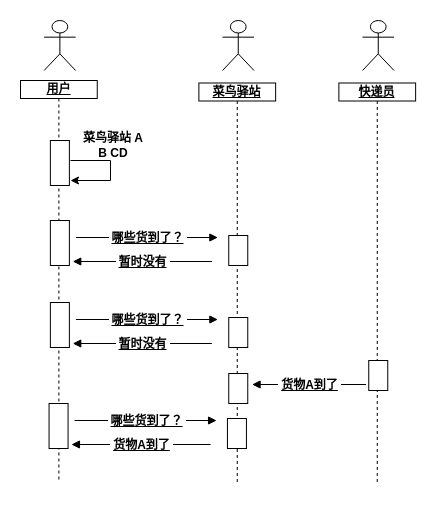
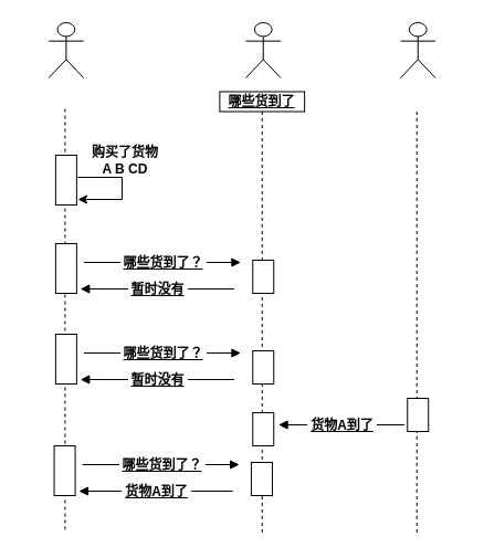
  <mxCell id="0" />
  <mxCell id="1" parent="0" />
  <mxCell id="2" style="shape=rect;fillColor=none;strokeColor=none;shadow=0;strokeWidth=1;opacity=100.0;gliffyId=10;" vertex="1" parent="1"><mxGeometry x="20" y="80" width="140" height="400" as="geometry" /></mxCell>
- <mxCell id="3" value="&lt;div style='width: 73.75px;height:auto;word-break: break-word;'&gt;&lt;div align=&quot;center&quot;&gt;&lt;span style=&quot;font-size: 12px; font-family: Arial; white-space: pre-wrap; font-weight: bold; text-decoration: underline; line-height: 14px; color: rgb(0, 0, 0);&quot;&gt;用户&lt;/span&gt;&lt;/div&gt;&lt;/div&gt;" style="shape=rect;shadow=0;strokeWidth=1;fillColor=#FFFFFF;strokeColor=#000000;opacity=100.0;html=1;nl2Br=0;verticalAlign=top;align=center;spacingLeft=0.0;spacingRight=0;spacingTop=-5.0;spacingBottom=2;whiteSpace=wrap;gliffyId=11;" vertex="1" parent="2"><mxGeometry width="76.75" height="18" as="geometry" /></mxCell>
  <mxCell id="4" style="shape=line;direction=south;dashed=1;shadow=0;strokeWidth=1;fillColor=#FFFFFF;strokeColor=#000000;opacity=100.0;gliffyId=13;" vertex="1" parent="2"><mxGeometry y="18" width="76.75" height="382" as="geometry" /></mxCell>
  <mxCell id="5" value="" style="endArrow=classic;html=1;rounded=0;" edge="1" parent="2"><mxGeometry width="50" height="50" relative="1" as="geometry"><mxPoint x="50" y="80" as="sourcePoint" /><mxPoint x="50" y="100" as="targetPoint" /><Array as="points"><mxPoint x="90" y="80" /><mxPoint x="90" y="100" /></Array></mxGeometry></mxCell>
- <mxCell id="6" value="&lt;b&gt;菜鸟驿站 A B CD&lt;/b&gt;" style="text;html=1;strokeColor=none;fillColor=none;align=center;verticalAlign=middle;whiteSpace=wrap;rounded=0;" vertex="1" parent="2"><mxGeometry x="58" y="50" width="70" height="30" as="geometry" /></mxCell>
+ <mxCell id="6" value="&lt;b&gt;购买了货物 A B CD&lt;/b&gt;" style="text;html=1;strokeColor=none;fillColor=none;align=center;verticalAlign=middle;whiteSpace=wrap;rounded=0;" vertex="1" parent="2"><mxGeometry x="58" y="50" width="70" height="30" as="geometry" /></mxCell>
  <mxCell id="7" style="shape=umlActor;verticalLabelPosition=bottom;verticalAlign=bottom;shadow=0;strokeWidth=1;fillColor=#FFFFFF;strokeColor=#000000;opacity=100.0;gliffyId=9;" vertex="1" parent="1"><mxGeometry x="43.625" y="20" width="31.5" height="50" as="geometry" /></mxCell>
  <mxCell id="8" style="shape=rect;fillColor=none;strokeColor=none;shadow=0;strokeWidth=1;opacity=100.0;gliffyId=5;" vertex="1" parent="1"><mxGeometry x="338.375" y="82.5" width="76.75" height="400" as="geometry" /></mxCell>
- <mxCell id="9" value="&lt;div style='width: 73.75px;height:auto;word-break: break-word;'&gt;&lt;div align=&quot;center&quot;&gt;&lt;span style=&quot;font-size: 12px; font-family: Arial; white-space: pre-wrap; font-weight: bold; text-decoration: underline; line-height: 14px; color: rgb(0, 0, 0);&quot;&gt;快递员&lt;/span&gt;&lt;/div&gt;&lt;/div&gt;" style="shape=rect;shadow=0;strokeWidth=1;fillColor=#FFFFFF;strokeColor=#000000;opacity=100.0;html=1;nl2Br=0;verticalAlign=top;align=center;spacingLeft=0.0;spacingRight=0;spacingTop=-5.0;spacingBottom=2;whiteSpace=wrap;gliffyId=6;" vertex="1" parent="8"><mxGeometry width="76.75" height="18" as="geometry" /></mxCell>
  <mxCell id="10" style="shape=line;direction=south;dashed=1;shadow=0;strokeWidth=1;fillColor=#FFFFFF;strokeColor=#000000;opacity=100.0;gliffyId=8;" vertex="1" parent="8"><mxGeometry y="18" width="76.75" height="382" as="geometry" /></mxCell>
  <mxCell id="11" style="shape=umlActor;verticalLabelPosition=bottom;verticalAlign=bottom;shadow=0;strokeWidth=1;fillColor=#FFFFFF;strokeColor=#000000;opacity=100.0;gliffyId=4;" vertex="1" parent="1"><mxGeometry x="362" y="20" width="31.5" height="50" as="geometry" /></mxCell>
  <mxCell id="12" style="shape=rect;shadow=0;strokeWidth=1;fillColor=#FFFFFF;strokeColor=#000000;opacity=100.0;gliffyId=19;" vertex="1" parent="1"><mxGeometry x="49.875" y="140" width="19" height="45" as="geometry" /></mxCell>
  <mxCell id="13" style="shape=rect;shadow=0;strokeWidth=1;fillColor=#FFFFFF;strokeColor=#000000;opacity=100.0;gliffyId=37;" vertex="1" parent="1"><mxGeometry x="49.875" y="220" width="19" height="45" as="geometry" /></mxCell>
  <mxCell id="14" style="shape=filledEdge;strokeWidth=1;strokeColor=#000000;fillColor=none;startArrow=none;startFill=0;startSize=6;endArrow=block;endFill=1;endSize=6;rounded=0;html=1;nl2Br=0;gliffyId=35;edgeStyle=orthogonalEdgeStyle;" edge="1" parent="1"><mxGeometry width="100" height="100" relative="1" as="geometry"><mxPoint x="75.375" y="237" as="sourcePoint" /><mxPoint x="217.389" y="237" as="targetPoint" /></mxGeometry></mxCell>
  <mxCell id="15" value="&lt;div style='width: 78.0px;height:auto;word-break: break-word;'&gt;&lt;div align=&quot;center&quot;&gt;&lt;span style=&quot;font-size: 12px; font-family: Arial; white-space: pre-wrap; font-weight: bold; text-decoration: underline; line-height: 14px; color: rgb(0, 0, 0);&quot;&gt;哪些货到了？&lt;/span&gt;&lt;/div&gt;&lt;/div&gt;" style="text;html=1;nl2Br=0;points=[];labelBackgroundColor=#FFFFFF;html=1;nl2Br=0;verticalAlign=middle;align=center;spacingLeft=0.0;spacingRight=0;gliffyId=36;" vertex="1" parent="14"><mxGeometry relative="1" as="geometry"><mxPoint as="offset" /></mxGeometry></mxCell>
  <mxCell id="16" style="shape=filledEdge;strokeWidth=1;strokeColor=#000000;fillColor=none;startArrow=none;startFill=0;startSize=6;endArrow=block;endFill=1;endSize=6;rounded=0;html=1;nl2Br=0;gliffyId=32;edgeStyle=orthogonalEdgeStyle;" edge="1" parent="1"><mxGeometry width="100" height="100" relative="1" as="geometry"><mxPoint x="211.375" y="261" as="sourcePoint" /><mxPoint x="72.246" y="261" as="targetPoint" /></mxGeometry></mxCell>
  <mxCell id="17" value="&lt;div style='width: 54.0px;height:auto;word-break: break-word;'&gt;&lt;div align=&quot;center&quot;&gt;&lt;span style=&quot;font-size: 12px; font-family: Arial; white-space: pre-wrap; font-weight: bold; text-decoration: underline; line-height: 14px; color: rgb(0, 0, 0);&quot;&gt;暂时没有&lt;/span&gt;&lt;/div&gt;&lt;/div&gt;" style="text;html=1;nl2Br=0;points=[];labelBackgroundColor=#FFFFFF;html=1;nl2Br=0;verticalAlign=middle;align=center;spacingLeft=0.0;spacingRight=0;gliffyId=33;" vertex="1" parent="16"><mxGeometry relative="1" as="geometry"><mxPoint as="offset" /></mxGeometry></mxCell>
  <mxCell id="18" style="shape=rect;shadow=0;strokeWidth=1;fillColor=#FFFFFF;strokeColor=#000000;opacity=100.0;gliffyId=31;" vertex="1" parent="1"><mxGeometry x="49.875" y="302" width="19" height="45" as="geometry" /></mxCell>
  <mxCell id="19" style="shape=filledEdge;strokeWidth=1;strokeColor=#000000;fillColor=none;startArrow=none;startFill=0;startSize=6;endArrow=block;endFill=1;endSize=6;rounded=0;html=1;nl2Br=0;gliffyId=29;edgeStyle=orthogonalEdgeStyle;" edge="1" parent="1"><mxGeometry width="100" height="100" relative="1" as="geometry"><mxPoint x="75.375" y="319" as="sourcePoint" /><mxPoint x="217.389" y="319" as="targetPoint" /></mxGeometry></mxCell>
  <mxCell id="20" value="&lt;div style='width: 78.0px;height:auto;word-break: break-word;'&gt;&lt;div align=&quot;center&quot;&gt;&lt;span style=&quot;font-size: 12px; font-family: Arial; white-space: pre-wrap; font-weight: bold; text-decoration: underline; line-height: 14px; color: rgb(0, 0, 0);&quot;&gt;哪些货到了？&lt;/span&gt;&lt;/div&gt;&lt;/div&gt;" style="text;html=1;nl2Br=0;points=[];labelBackgroundColor=#FFFFFF;html=1;nl2Br=0;verticalAlign=middle;align=center;spacingLeft=0.0;spacingRight=0;gliffyId=30;" vertex="1" parent="19"><mxGeometry relative="1" as="geometry"><mxPoint as="offset" /></mxGeometry></mxCell>
  <mxCell id="21" style="shape=filledEdge;strokeWidth=1;strokeColor=#000000;fillColor=none;startArrow=none;startFill=0;startSize=6;endArrow=block;endFill=1;endSize=6;rounded=0;html=1;nl2Br=0;gliffyId=26;edgeStyle=orthogonalEdgeStyle;" edge="1" parent="1"><mxGeometry width="100" height="100" relative="1" as="geometry"><mxPoint x="211.375" y="343" as="sourcePoint" /><mxPoint x="72.246" y="343" as="targetPoint" /></mxGeometry></mxCell>
  <mxCell id="22" value="&lt;div style='width: 54.0px;height:auto;word-break: break-word;'&gt;&lt;div align=&quot;center&quot;&gt;&lt;span style=&quot;font-size: 12px; font-family: Arial; white-space: pre-wrap; font-weight: bold; text-decoration: underline; line-height: 14px; color: rgb(0, 0, 0);&quot;&gt;暂时没有&lt;/span&gt;&lt;/div&gt;&lt;/div&gt;" style="text;html=1;nl2Br=0;points=[];labelBackgroundColor=#FFFFFF;html=1;nl2Br=0;verticalAlign=middle;align=center;spacingLeft=0.0;spacingRight=0;gliffyId=27;" vertex="1" parent="21"><mxGeometry relative="1" as="geometry"><mxPoint as="offset" /></mxGeometry></mxCell>
  <mxCell id="23" style="shape=rect;shadow=0;strokeWidth=1;fillColor=#FFFFFF;strokeColor=#000000;opacity=100.0;gliffyId=25;" vertex="1" parent="1"><mxGeometry x="48.562" y="403" width="19" height="45" as="geometry" /></mxCell>
  <mxCell id="24" style="shape=filledEdge;strokeWidth=1;strokeColor=#000000;fillColor=none;startArrow=none;startFill=0;startSize=6;endArrow=block;endFill=1;endSize=6;rounded=0;html=1;nl2Br=0;gliffyId=23;edgeStyle=orthogonalEdgeStyle;" edge="1" parent="1"><mxGeometry width="100" height="100" relative="1" as="geometry"><mxPoint x="74.062" y="420" as="sourcePoint" /><mxPoint x="216.077" y="420" as="targetPoint" /></mxGeometry></mxCell>
  <mxCell id="25" value="&lt;div style='width: 78.0px;height:auto;word-break: break-word;'&gt;&lt;div align=&quot;center&quot;&gt;&lt;span style=&quot;font-size: 12px; font-family: Arial; white-space: pre-wrap; font-weight: bold; text-decoration: underline; line-height: 14px; color: rgb(0, 0, 0);&quot;&gt;哪些货到了？&lt;/span&gt;&lt;/div&gt;&lt;/div&gt;" style="text;html=1;nl2Br=0;points=[];labelBackgroundColor=#FFFFFF;html=1;nl2Br=0;verticalAlign=middle;align=center;spacingLeft=0.0;spacingRight=0;gliffyId=24;" vertex="1" parent="24"><mxGeometry relative="1" as="geometry"><mxPoint as="offset" /></mxGeometry></mxCell>
  <mxCell id="26" style="shape=rect;shadow=0;strokeWidth=1;fillColor=#FFFFFF;strokeColor=#000000;opacity=100.0;gliffyId=22;" vertex="1" parent="1"><mxGeometry x="368.25" y="360" width="19" height="30" as="geometry" /></mxCell>
  <mxCell id="27" style="shape=filledEdge;strokeWidth=1;strokeColor=#000000;fillColor=none;startArrow=none;startFill=0;startSize=6;endArrow=block;endFill=1;endSize=6;rounded=0;html=1;nl2Br=0;gliffyId=20;edgeStyle=orthogonalEdgeStyle;" edge="1" parent="1"><mxGeometry width="100" height="100" relative="1" as="geometry"><mxPoint x="210.062" y="444" as="sourcePoint" /><mxPoint x="70.933" y="444" as="targetPoint" /></mxGeometry></mxCell>
  <mxCell id="28" value="&lt;div style='width: 63.0px;height:auto;word-break: break-word;'&gt;&lt;div align=&quot;center&quot;&gt;&lt;span style=&quot;font-size: 12px; font-family: Arial; white-space: pre-wrap; font-weight: bold; text-decoration: underline; line-height: 14px; color: rgb(0, 0, 0);&quot;&gt;货物A到了&lt;/span&gt;&lt;/div&gt;&lt;/div&gt;" style="text;html=1;nl2Br=0;points=[];labelBackgroundColor=#FFFFFF;html=1;nl2Br=0;verticalAlign=middle;align=center;spacingLeft=0.0;spacingRight=0;gliffyId=21;" vertex="1" parent="27"><mxGeometry relative="1" as="geometry"><mxPoint as="offset" /></mxGeometry></mxCell>
  <mxCell id="29" style="shape=rect;fillColor=none;strokeColor=none;shadow=0;strokeWidth=1;opacity=100.0;gliffyId=48;" vertex="1" parent="1"><mxGeometry x="198.375" y="82.5" width="76.75" height="400" as="geometry" /></mxCell>
- <mxCell id="30" value="&lt;div style='width: 73.75px;height:auto;word-break: break-word;'&gt;&lt;div align=&quot;center&quot;&gt;&lt;span style=&quot;font-size: 12px; font-family: Arial; white-space: pre-wrap; font-weight: bold; text-decoration: underline; line-height: 14px; color: rgb(0, 0, 0);&quot;&gt;菜鸟驿站&lt;/span&gt;&lt;/div&gt;&lt;/div&gt;" style="shape=rect;shadow=0;strokeWidth=1;fillColor=#FFFFFF;strokeColor=#000000;opacity=100.0;html=1;nl2Br=0;verticalAlign=top;align=center;spacingLeft=0.0;spacingRight=0;spacingTop=-5.0;spacingBottom=2;whiteSpace=wrap;gliffyId=49;" vertex="1" parent="29"><mxGeometry width="76.75" height="18" as="geometry" /></mxCell>
+ <mxCell id="30" value="&lt;div style='width: 73.75px;height:auto;word-break: break-word;'&gt;&lt;div align=&quot;center&quot;&gt;&lt;span style=&quot;font-size: 12px; font-family: Arial; white-space: pre-wrap; font-weight: bold; text-decoration: underline; line-height: 14px; color: rgb(0, 0, 0);&quot;&gt;哪些货到了&lt;/span&gt;&lt;/div&gt;&lt;/div&gt;" style="shape=rect;shadow=0;strokeWidth=1;fillColor=#FFFFFF;strokeColor=#000000;opacity=100.0;html=1;nl2Br=0;verticalAlign=top;align=center;spacingLeft=0.0;spacingRight=0;spacingTop=-5.0;spacingBottom=2;whiteSpace=wrap;gliffyId=49;" vertex="1" parent="29"><mxGeometry width="76.75" height="18" as="geometry" /></mxCell>
  <mxCell id="31" style="shape=line;direction=south;dashed=1;shadow=0;strokeWidth=1;fillColor=#FFFFFF;strokeColor=#000000;opacity=100.0;gliffyId=51;" vertex="1" parent="29"><mxGeometry y="18" width="76.75" height="382" as="geometry" /></mxCell>
  <mxCell id="32" style="shape=umlActor;verticalLabelPosition=bottom;verticalAlign=bottom;shadow=0;strokeWidth=1;fillColor=#FFFFFF;strokeColor=#000000;opacity=100.0;gliffyId=47;" vertex="1" parent="1"><mxGeometry x="222" y="20" width="31.5" height="50" as="geometry" /></mxCell>
  <mxCell id="33" style="shape=rect;shadow=0;strokeWidth=1;fillColor=#FFFFFF;strokeColor=#000000;opacity=100.0;gliffyId=45;" vertex="1" parent="1"><mxGeometry x="228.25" y="235" width="19" height="30" as="geometry" /></mxCell>
  <mxCell id="34" style="shape=rect;shadow=0;strokeWidth=1;fillColor=#FFFFFF;strokeColor=#000000;opacity=100.0;gliffyId=44;" vertex="1" parent="1"><mxGeometry x="228.25" y="317" width="19" height="30" as="geometry" /></mxCell>
  <mxCell id="35" style="shape=rect;shadow=0;strokeWidth=1;fillColor=#FFFFFF;strokeColor=#000000;opacity=100.0;gliffyId=43;" vertex="1" parent="1"><mxGeometry x="226.938" y="418" width="19" height="30" as="geometry" /></mxCell>
  <mxCell id="36" style="shape=rect;shadow=0;strokeWidth=1;fillColor=#FFFFFF;strokeColor=#000000;opacity=100.0;gliffyId=56;" vertex="1" parent="1"><mxGeometry x="228.25" y="373" width="19" height="30" as="geometry" /></mxCell>
  <mxCell id="37" style="shape=filledEdge;strokeWidth=1;strokeColor=#000000;fillColor=none;startArrow=none;startFill=0;startSize=6;endArrow=block;endFill=1;endSize=6;rounded=0;html=1;nl2Br=0;gliffyId=57;edgeStyle=orthogonalEdgeStyle;" edge="1" parent="1"><mxGeometry width="100" height="100" relative="1" as="geometry"><mxPoint x="365.568" y="384" as="sourcePoint" /><mxPoint x="251.562" y="384" as="targetPoint" /></mxGeometry></mxCell>
  <mxCell id="38" value="&lt;div style='width: 63.0px;height:auto;word-break: break-word;'&gt;&lt;div align=&quot;center&quot;&gt;&lt;span style=&quot;font-size: 12px; font-family: Arial; white-space: pre-wrap; font-weight: bold; text-decoration: underline; line-height: 14px; color: rgb(0, 0, 0);&quot;&gt;货物A到了&lt;/span&gt;&lt;/div&gt;&lt;/div&gt;" style="text;html=1;nl2Br=0;points=[];labelBackgroundColor=#FFFFFF;html=1;nl2Br=0;verticalAlign=middle;align=center;spacingLeft=0.0;spacingRight=0;gliffyId=58;" vertex="1" parent="37"><mxGeometry relative="1" as="geometry"><mxPoint as="offset" /></mxGeometry></mxCell>
